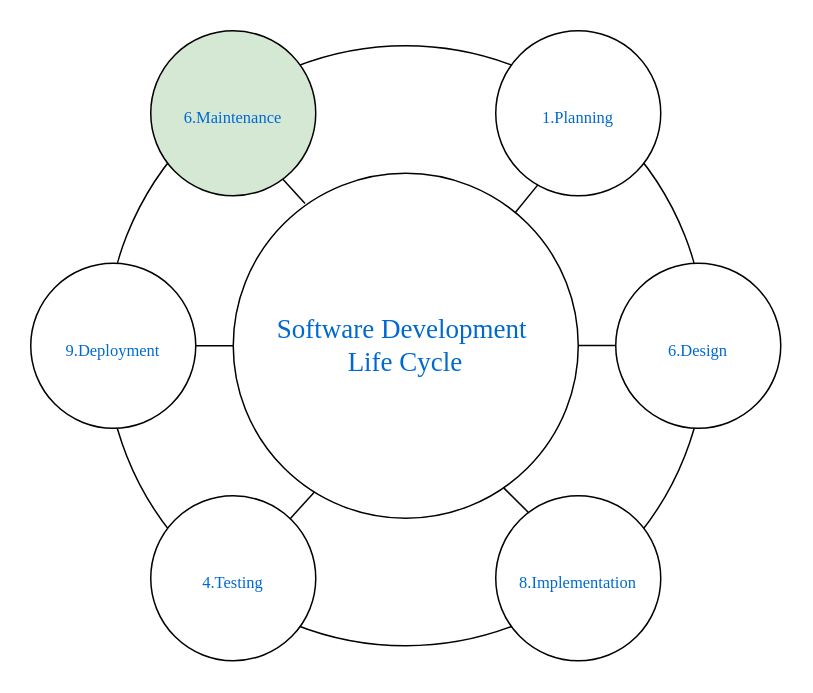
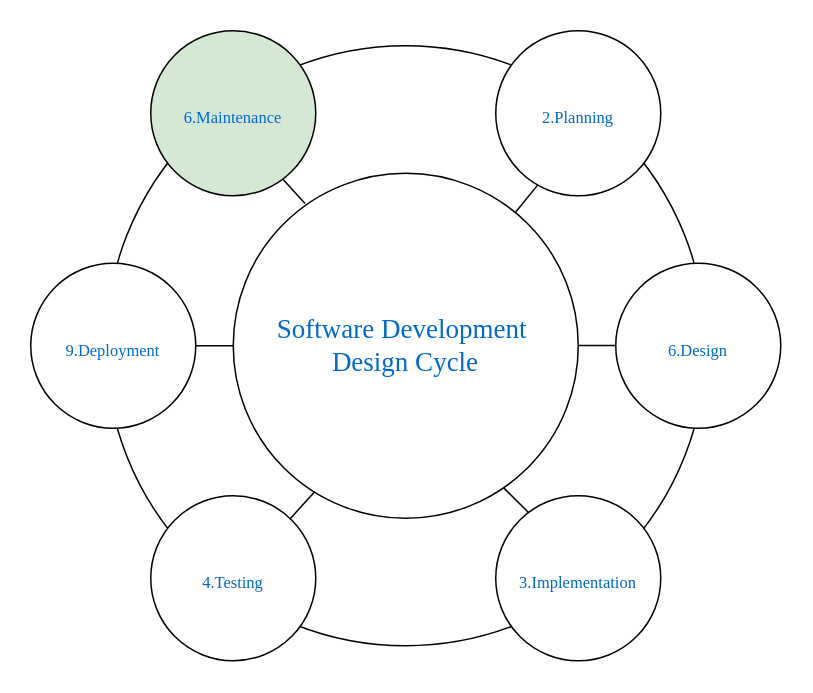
  <mxCell id="0" />
  <mxCell id="1" parent="0" />
- <mxCell id="2" value="&lt;div style=&quot;font-size: 18px;&quot;&gt;&lt;font style=&quot;font-size: 18px;&quot;&gt;Software Development&amp;nbsp;&lt;/font&gt;&lt;/div&gt;&lt;div style=&quot;font-size: 18px;&quot;&gt;&lt;font style=&quot;font-size: 18px;&quot;&gt;Life Cycle&lt;/font&gt;&lt;/div&gt;" style="ellipse;whiteSpace=wrap;html=1;rounded=0;shadow=0;dashed=0;comic=0;fontFamily=Verdana;fontSize=22;fontColor=#0069D1;fillColor=none;strokeColor=#000000;" vertex="1" parent="1"><mxGeometry x="70" y="30" width="400" height="400" as="geometry" /></mxCell>
- <mxCell id="3" value="&lt;font style=&quot;font-size: 11px;&quot;&gt;1.Planning&lt;/font&gt;" style="ellipse;whiteSpace=wrap;html=1;rounded=0;shadow=0;dashed=0;comic=0;fontFamily=Verdana;fontSize=22;fontColor=#0069D1;fillColor=#FFFFFF;strokeColor=#000000;" vertex="1" parent="1"><mxGeometry x="330" y="20" width="110" height="110" as="geometry" /></mxCell>
+ <mxCell id="2" value="&lt;div style=&quot;font-size: 18px;&quot;&gt;&lt;font style=&quot;font-size: 18px;&quot;&gt;Software Development&amp;nbsp;&lt;/font&gt;&lt;/div&gt;&lt;div style=&quot;font-size: 18px;&quot;&gt;&lt;font style=&quot;font-size: 18px;&quot;&gt;Design Cycle&lt;/font&gt;&lt;/div&gt;" style="ellipse;whiteSpace=wrap;html=1;rounded=0;shadow=0;dashed=0;comic=0;fontFamily=Verdana;fontSize=22;fontColor=#0069D1;fillColor=none;strokeColor=#000000;" vertex="1" parent="1"><mxGeometry x="70" y="30" width="400" height="400" as="geometry" /></mxCell>
+ <mxCell id="3" value="&lt;font style=&quot;font-size: 11px;&quot;&gt;2.Planning&lt;/font&gt;" style="ellipse;whiteSpace=wrap;html=1;rounded=0;shadow=0;dashed=0;comic=0;fontFamily=Verdana;fontSize=22;fontColor=#0069D1;fillColor=#FFFFFF;strokeColor=#000000;" vertex="1" parent="1"><mxGeometry x="330" y="20" width="110" height="110" as="geometry" /></mxCell>
  <mxCell id="4" value="&lt;font style=&quot;font-size: 11px;&quot;&gt;6.Maintenance&lt;/font&gt;" style="ellipse;whiteSpace=wrap;html=1;rounded=0;shadow=0;dashed=0;comic=0;fontFamily=Verdana;fontSize=22;fontColor=#0069D1;fillColor=#d5e8d4;strokeColor=#000000;" vertex="1" parent="1"><mxGeometry x="100" y="20" width="110" height="110" as="geometry" /></mxCell>
  <mxCell id="5" value="&lt;font style=&quot;font-size: 11px;&quot;&gt;9.&lt;font style=&quot;font-size: 11px;&quot;&gt;Deployment&lt;/font&gt;&lt;/font&gt;" style="ellipse;whiteSpace=wrap;html=1;rounded=0;shadow=0;dashed=0;comic=0;fontFamily=Verdana;fontSize=22;fontColor=#0069D1;fillColor=#FFFFFF;strokeColor=#000000;" vertex="1" parent="1"><mxGeometry x="20" y="175" width="110" height="110" as="geometry" /></mxCell>
  <mxCell id="6" value="&lt;font style=&quot;font-size: 11px;&quot;&gt;6.&lt;font style=&quot;font-size: 11px;&quot;&gt;Design&lt;/font&gt;&lt;/font&gt;" style="ellipse;whiteSpace=wrap;html=1;rounded=0;shadow=0;dashed=0;comic=0;fontFamily=Verdana;fontSize=22;fontColor=#0069D1;fillColor=#FFFFFF;strokeColor=#000000;" vertex="1" parent="1"><mxGeometry x="410" y="175" width="110" height="110" as="geometry" /></mxCell>
- <mxCell id="7" value="&lt;font style=&quot;font-size: 11px;&quot;&gt;8.Implementation&lt;/font&gt;" style="ellipse;whiteSpace=wrap;html=1;rounded=0;shadow=0;dashed=0;comic=0;fontFamily=Verdana;fontSize=22;fontColor=#0069D1;fillColor=#FFFFFF;strokeColor=#000000;" vertex="1" parent="1"><mxGeometry x="330" y="330" width="110" height="110" as="geometry" /></mxCell>
+ <mxCell id="7" value="&lt;font style=&quot;font-size: 11px;&quot;&gt;3.Implementation&lt;/font&gt;" style="ellipse;whiteSpace=wrap;html=1;rounded=0;shadow=0;dashed=0;comic=0;fontFamily=Verdana;fontSize=22;fontColor=#0069D1;fillColor=#FFFFFF;strokeColor=#000000;" vertex="1" parent="1"><mxGeometry x="330" y="330" width="110" height="110" as="geometry" /></mxCell>
  <mxCell id="8" value="&lt;font style=&quot;font-size: 11px;&quot;&gt;4.&lt;font style=&quot;font-size: 11px;&quot;&gt;Testing&lt;/font&gt;&lt;/font&gt;" style="ellipse;whiteSpace=wrap;html=1;rounded=0;shadow=0;dashed=0;comic=0;fontFamily=Verdana;fontSize=22;fontColor=#0069D1;fillColor=#FFFFFF;strokeColor=#000000;" vertex="1" parent="1"><mxGeometry x="100" y="330" width="110" height="110" as="geometry" /></mxCell>
  <mxCell id="9" value="" style="ellipse;whiteSpace=wrap;html=1;aspect=fixed;fillColor=none;" vertex="1" parent="1"><mxGeometry x="155" y="115" width="230" height="230" as="geometry" /></mxCell>
  <mxCell id="10" value="" style="endArrow=none;html=1;rounded=0;entryX=0.255;entryY=0.934;entryDx=0;entryDy=0;entryPerimeter=0;" edge="1" parent="1" source="9" target="3"><mxGeometry width="50" height="50" relative="1" as="geometry"><mxPoint x="310" y="175" as="sourcePoint" /><mxPoint x="360" y="120" as="targetPoint" /></mxGeometry></mxCell>
  <mxCell id="11" value="" style="endArrow=none;html=1;rounded=0;exitX=0.801;exitY=0.9;exitDx=0;exitDy=0;exitPerimeter=0;entryX=0.208;entryY=0.088;entryDx=0;entryDy=0;entryPerimeter=0;" edge="1" parent="1" source="4" target="9"><mxGeometry width="50" height="50" relative="1" as="geometry"><mxPoint x="210" y="250" as="sourcePoint" /><mxPoint x="260" y="200" as="targetPoint" /></mxGeometry></mxCell>
  <mxCell id="12" value="" style="endArrow=none;html=1;rounded=0;exitX=1;exitY=0.5;exitDx=0;exitDy=0;entryX=0;entryY=0.5;entryDx=0;entryDy=0;" edge="1" parent="1" source="5" target="9"><mxGeometry width="50" height="50" relative="1" as="geometry"><mxPoint x="150" y="260" as="sourcePoint" /><mxPoint x="200" y="210" as="targetPoint" /></mxGeometry></mxCell>
  <mxCell id="13" value="" style="endArrow=none;html=1;rounded=0;exitX=1;exitY=0.5;exitDx=0;exitDy=0;entryX=0;entryY=0.5;entryDx=0;entryDy=0;" edge="1" parent="1"><mxGeometry width="50" height="50" relative="1" as="geometry"><mxPoint x="385" y="229.8" as="sourcePoint" /><mxPoint x="410" y="229.8" as="targetPoint" /></mxGeometry></mxCell>
  <mxCell id="14" value="" style="endArrow=none;html=1;rounded=0;entryX=0.201;entryY=0.104;entryDx=0;entryDy=0;entryPerimeter=0;exitX=0.784;exitY=0.912;exitDx=0;exitDy=0;exitPerimeter=0;" edge="1" parent="1" source="9" target="7"><mxGeometry width="50" height="50" relative="1" as="geometry"><mxPoint x="330" y="320" as="sourcePoint" /><mxPoint x="345" y="336" as="targetPoint" /></mxGeometry></mxCell>
  <mxCell id="15" value="" style="endArrow=none;html=1;rounded=0;entryX=0.236;entryY=0.923;entryDx=0;entryDy=0;entryPerimeter=0;exitX=0.845;exitY=0.139;exitDx=0;exitDy=0;exitPerimeter=0;" edge="1" parent="1" source="8" target="9"><mxGeometry width="50" height="50" relative="1" as="geometry"><mxPoint x="195" y="345" as="sourcePoint" /><mxPoint x="210" y="327" as="targetPoint" /></mxGeometry></mxCell>
